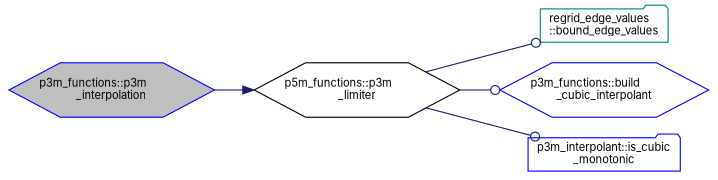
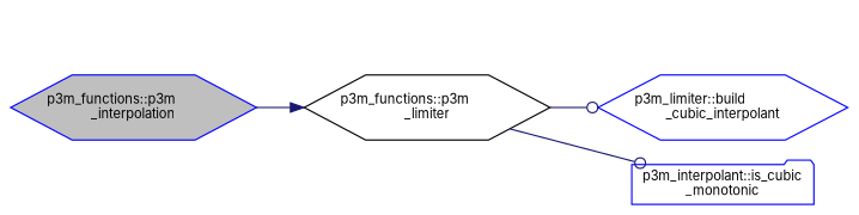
  digraph {
    fontname=Inter
    rankdir=LR
    node [color=blue fillcolor=white fontname=Inter fontsize=10 shape=hexagon style=filled]
    edge [arrowhead=odot color=midnightblue fontname=Inter fontsize=10 labelfontname=Helvetica labelfontsize=10 style=solid]
    n1 [fillcolor=grey75 fontcolor=black height=0.2 label="p3m_functions::p3m\l_interpolation" width=0.4]
-   n2 [color=black height=0.2 label="p5m_functions::p3m\l_limiter" width=0.4]
-   n3 [color=teal height=0.2 label="regrid_edge_values\l::bound_edge_values" shape=folder width=0.4]
-   n4 [height=0.2 label="p3m_functions::build\l_cubic_interpolant" width=0.4]
+   n2 [color=black height=0.2 label="p3m_functions::p3m\l_limiter" width=0.4]
+   n4 [height=0.2 label="p3m_limiter::build\l_cubic_interpolant" width=0.4]
    n5 [height=0.2 label="p3m_interpolant::is_cubic\l_monotonic" shape=folder width=0.4]
    n1 -> n2 [arrowhead=normal]
-   n2 -> n3
    n2 -> n4
    n2 -> n5
  }
